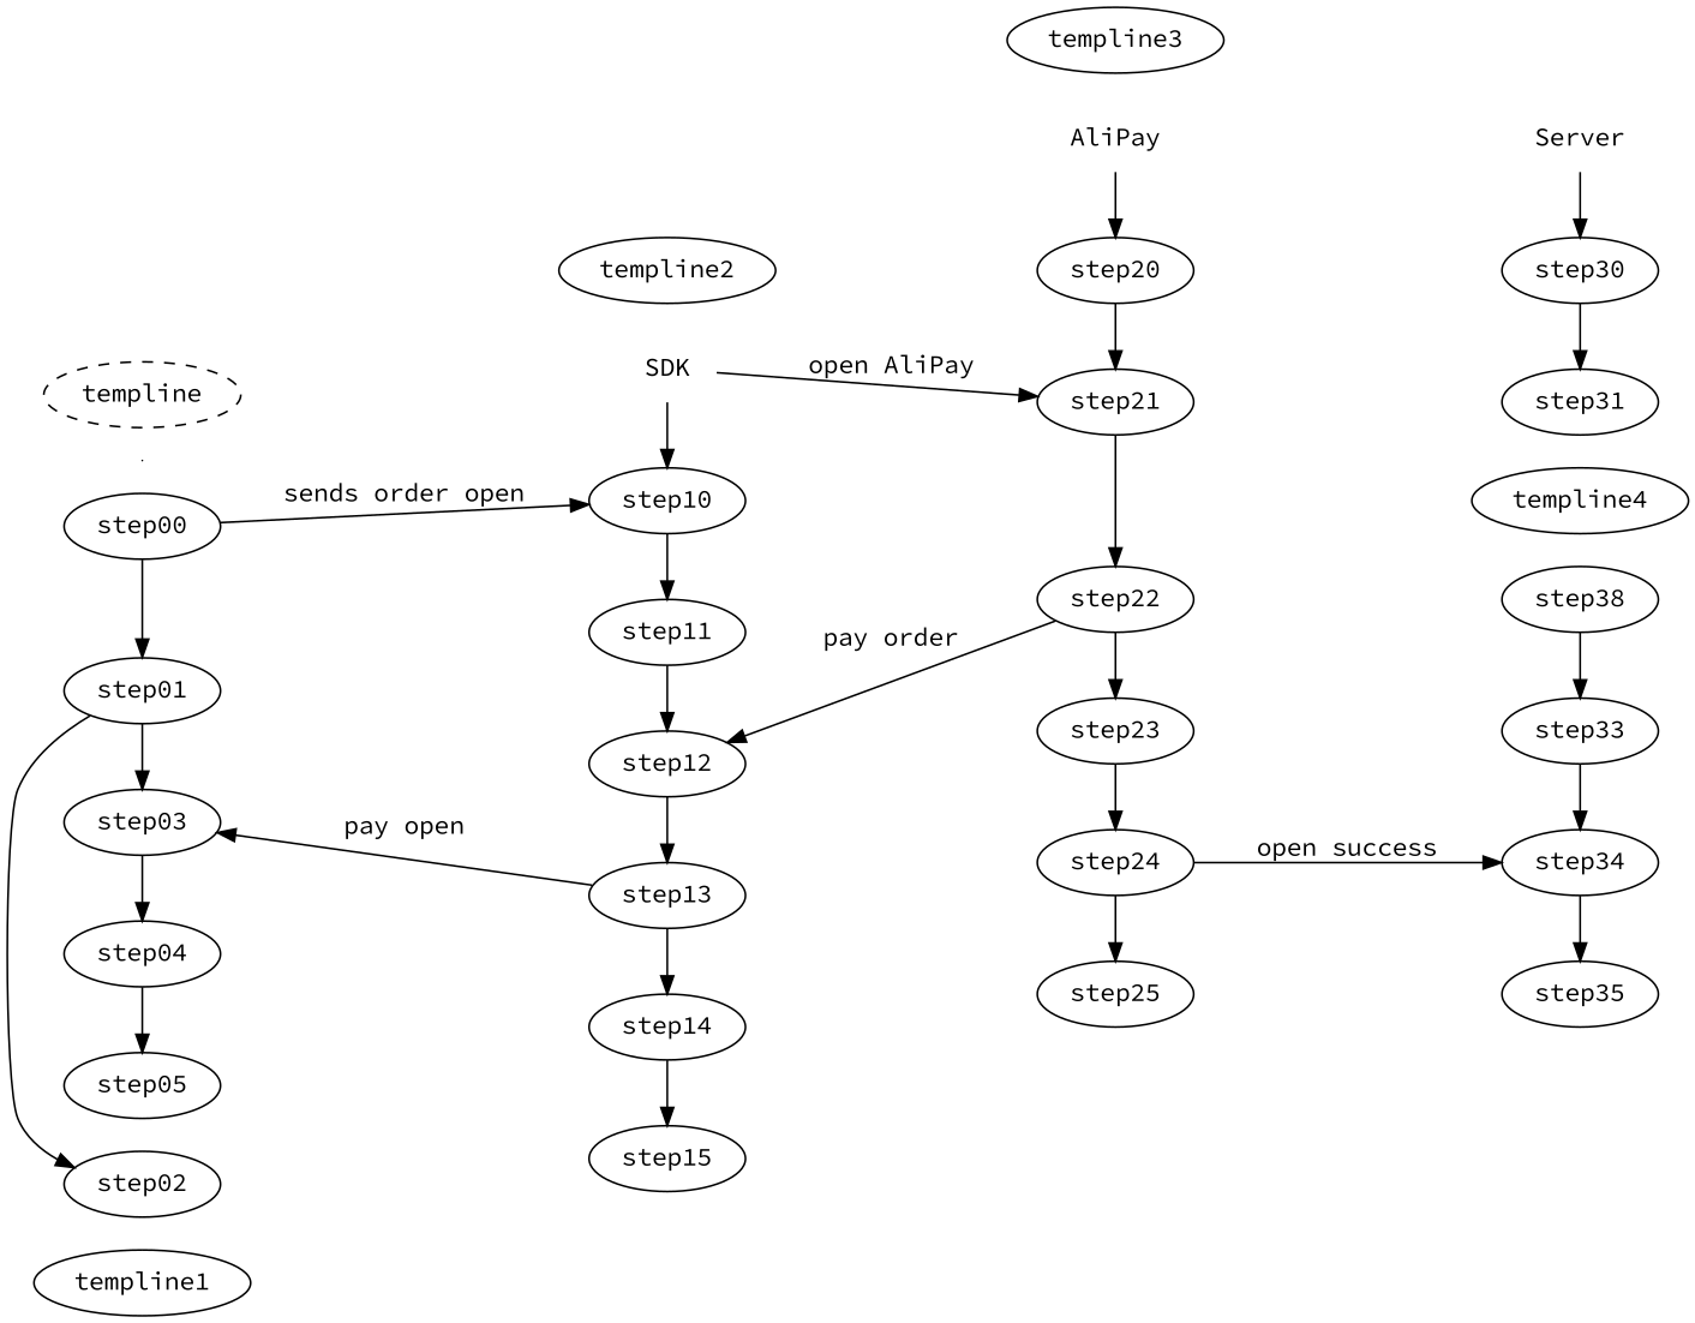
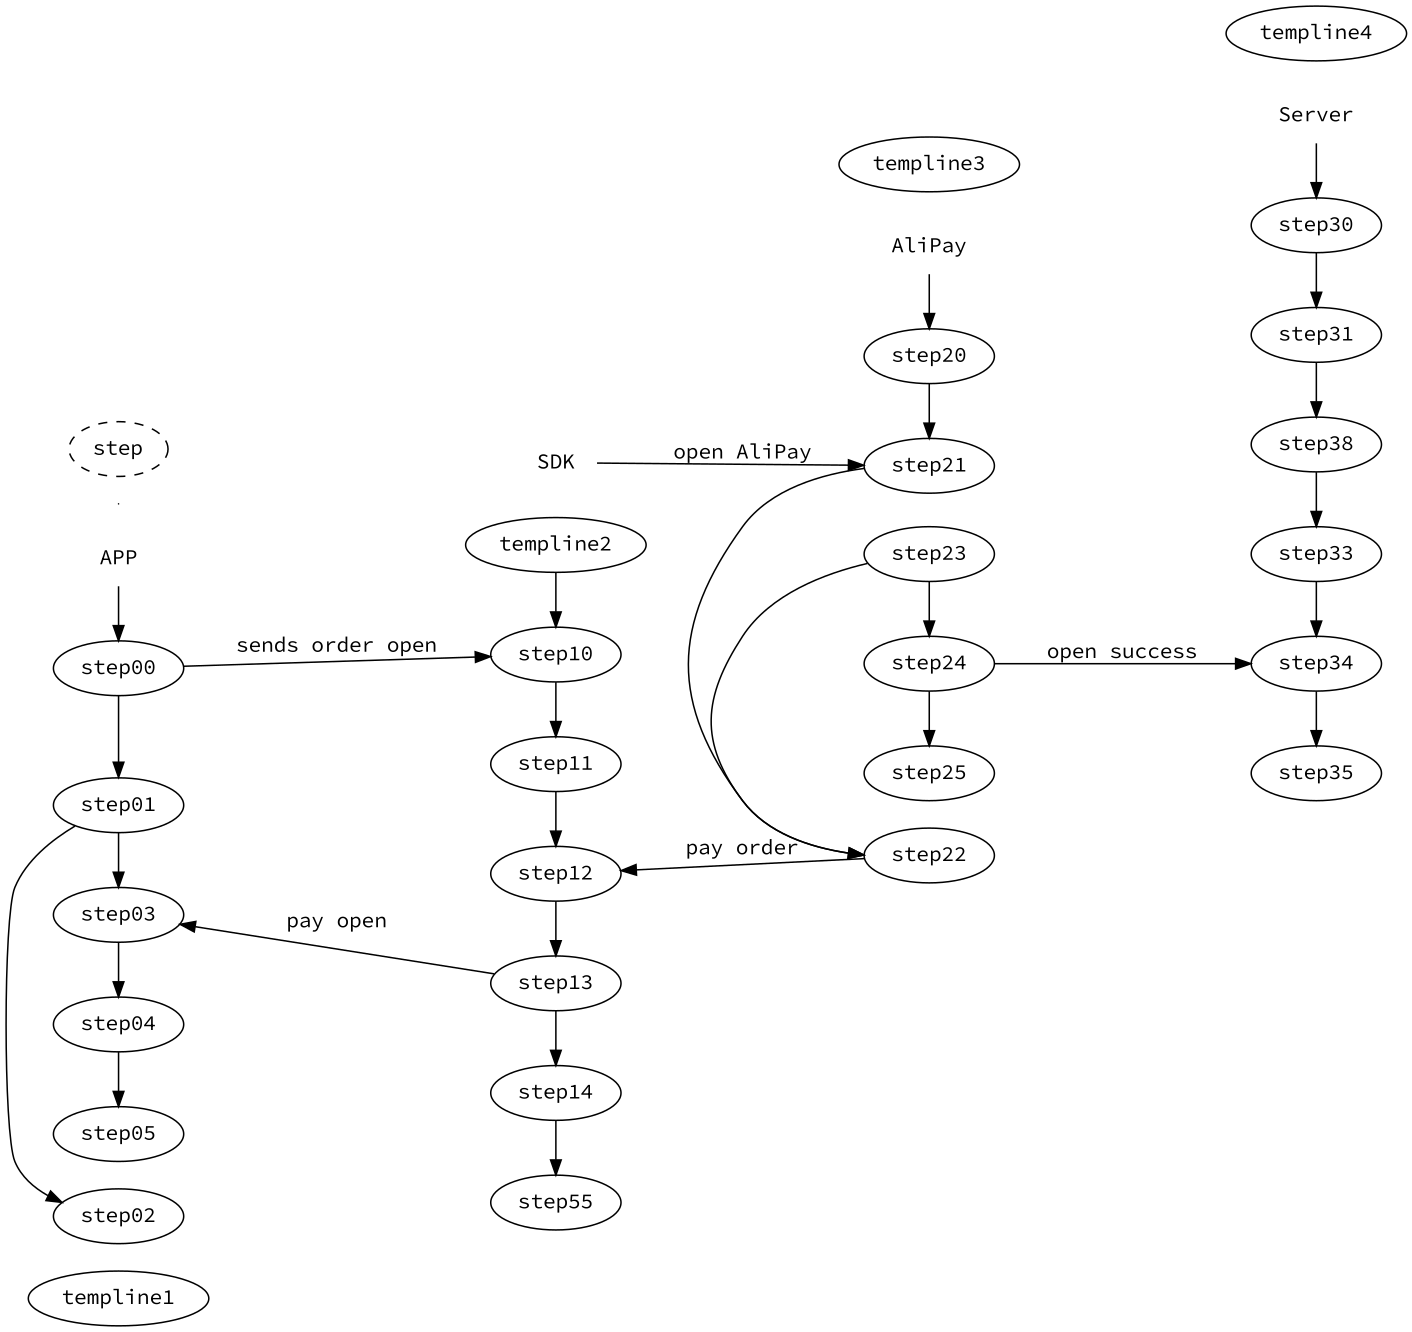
  digraph {
    fontname="Source Code Pro"
    rankdir=LR
    node [fontname="Source Code Pro"]
    edge [fontname="Source Code Pro"]
    templine1 [arrowhead=none style=solided tailclip=false]
+   APP [shape=plaintext]
    step00
    step01
    step02
    step03
    step04
    step05
    templine2 [arrowhead=none style=solided tailclip=false]
    SDK [shape=plaintext]
    step10
    step11
    step12
    step13
    step14
-   step15
+   step15 [label=step55]
    templine3 [arrowhead=none style=solided tailclip=false]
    AliPay [shape=plaintext]
    step20
    step21
    step22
    step23
    step24
    step25
    templine4 [arrowhead=none style=solided tailclip=false]
    Server [shape=plaintext]
    step30
    step31
    n29 [label=step38]
    step33
    step34
    step35
    tempnode [height=0 shape=point width=0]
-   templine [arrowhead=none style=dashed tailclip=false]
+   templine [arrowhead=none style=dashed tailclip=false label=step]
    subgraph sub_1 {
      rank=same
      templine1
+     APP
      step00
      step01
      step02
      step03
      step04
      step05
    }
    subgraph sub_2 {
      rank=same
      templine2
      SDK
      step10
      step11
      step12
      step13
      step14
      step15
    }
    subgraph sub_3 {
      rank=same
      templine3
      AliPay
      step20
      step21
      step22
      step23
      step24
      step25
    }
    subgraph sub_4 {
      rank=same
      templine4
      Server
      step30
      step31
      n29
      step33
      step34
      step35
    }
+   APP -> step00
    step00 -> step01
    step00 -> step10 [arrowhead=normal label="sends order open"]
    step01 -> step02
    step01 -> step03
    step03 -> step04
    step04 -> step05
-   SDK -> step10
+   templine2 -> step10
    SDK -> step21 [arrowhead=normal label="open AliPay"]
    step10 -> step11
    step11 -> step12
    step12 -> step13
    step13 -> step03 [arrowhead=normal label="pay open"]
    step13 -> step14
    step14 -> step15
    AliPay -> step20
    step20 -> step21
    step21 -> step22
    step22 -> step12 [arrowhead=normal label="pay order"]
-   step22 -> step23
+   step23 -> step22
    step23 -> step24
    step24 -> step25
    step24 -> step34 [arrowhead=normal label="open success"]
    Server -> step30
    step30 -> step31
+   step31 -> n29
    n29 -> step33
    step33 -> step34
    step34 -> step35
  }
